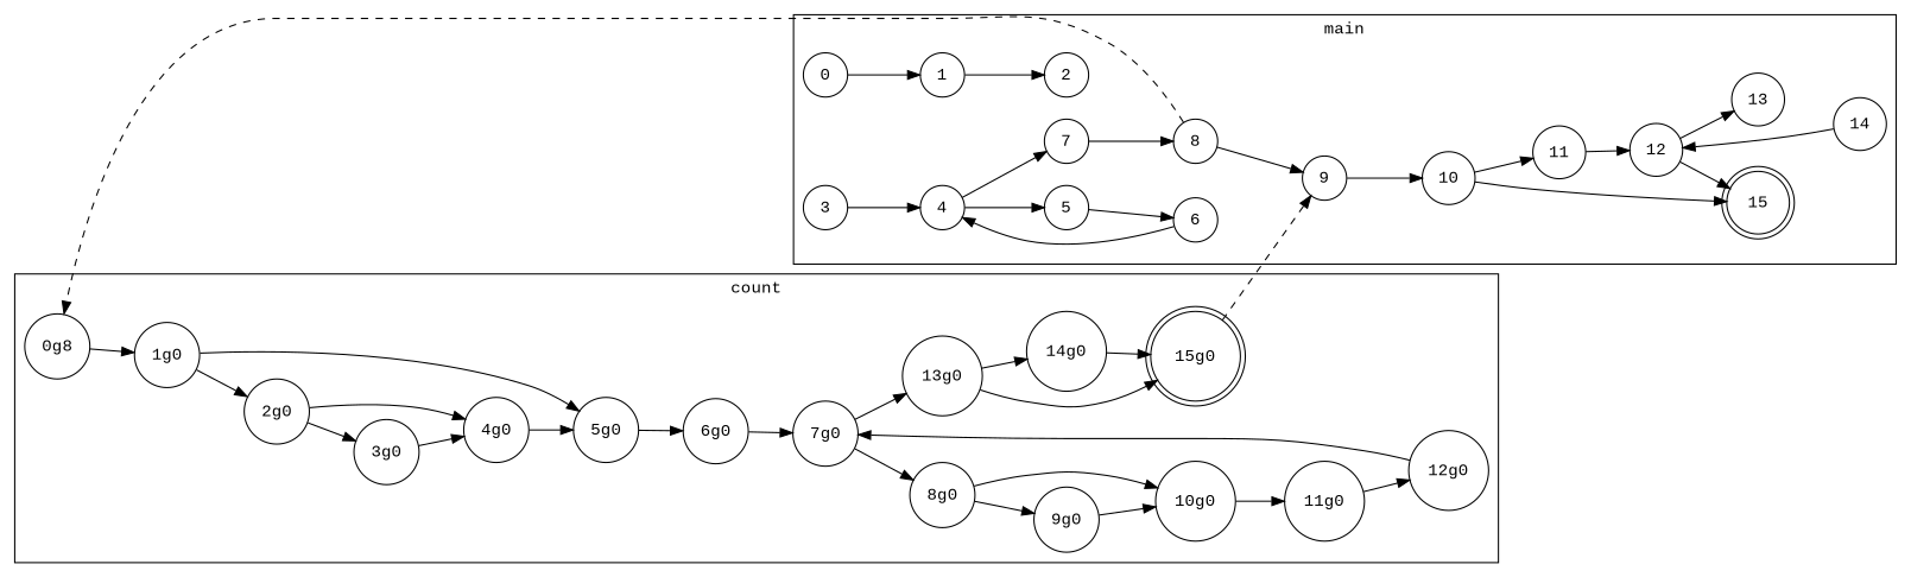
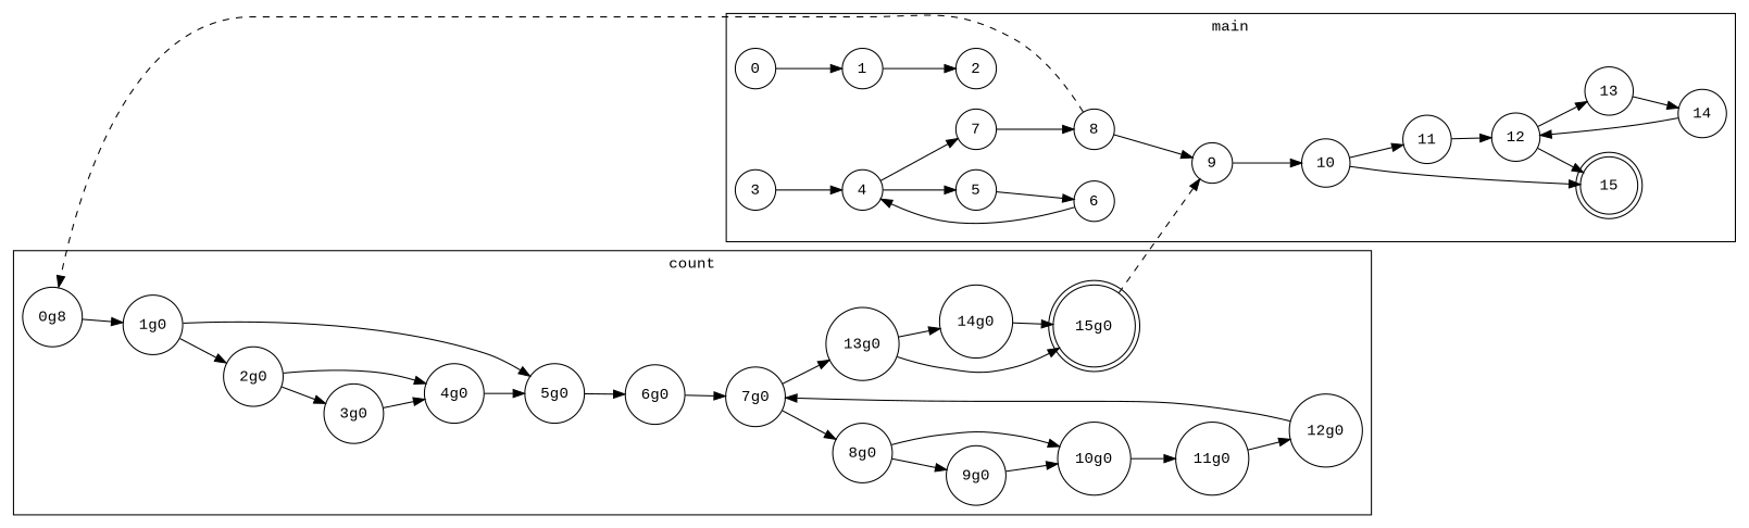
  digraph {
    fontname="Liberation Mono"
    rankdir=LR
    node [fontname="Liberation Mono" shape=circle]
    edge [fontname="Liberation Mono"]
    15 [shape=doublecircle]
    0
    1
    2
    3
    4
    5
    7
    6
    8
    9
    10
    11
    12
    13
    14
    "15g0" [shape=doublecircle]
    n18 [label="0g8"]
    "1g0"
    "2g0"
    "5g0"
    "3g0"
    "4g0"
    "6g0"
    "7g0"
    "8g0"
    "13g0"
    "9g0"
    "10g0"
    "11g0"
    "12g0"
    "14g0"
    subgraph cluster_1 {
      color=black
      label=main
      15
      0
      1
      2
      3
      4
      5
      7
      6
      8
      9
      10
      11
      12
      13
      14
    }
    subgraph cluster_2 {
      color=black
      label=count
      "15g0"
      n18
      "1g0"
      "2g0"
      "5g0"
      "3g0"
      "4g0"
      "6g0"
      "7g0"
      "8g0"
      "13g0"
      "9g0"
      "10g0"
      "11g0"
      "12g0"
      "14g0"
    }
    0 -> 1
    1 -> 2
    3 -> 4
    4 -> 5
    4 -> 7
    5 -> 6
    7 -> 8
    6 -> 4
    8 -> 9
    8 -> n18 [style=dashed]
    9 -> 10
    10 -> 15
    10 -> 11
    11 -> 12
    12 -> 15
    12 -> 13
+   13 -> 14
    14 -> 12
    "15g0" -> 9 [style=dashed]
    n18 -> "1g0"
    "1g0" -> "2g0"
    "1g0" -> "5g0"
    "2g0" -> "3g0"
    "2g0" -> "4g0"
    "5g0" -> "6g0"
    "3g0" -> "4g0"
    "4g0" -> "5g0"
    "6g0" -> "7g0"
    "7g0" -> "8g0"
    "7g0" -> "13g0"
    "8g0" -> "9g0"
    "8g0" -> "10g0"
    "13g0" -> "15g0"
    "13g0" -> "14g0"
    "9g0" -> "10g0"
    "10g0" -> "11g0"
    "11g0" -> "12g0"
    "12g0" -> "7g0"
    "14g0" -> "15g0"
  }
